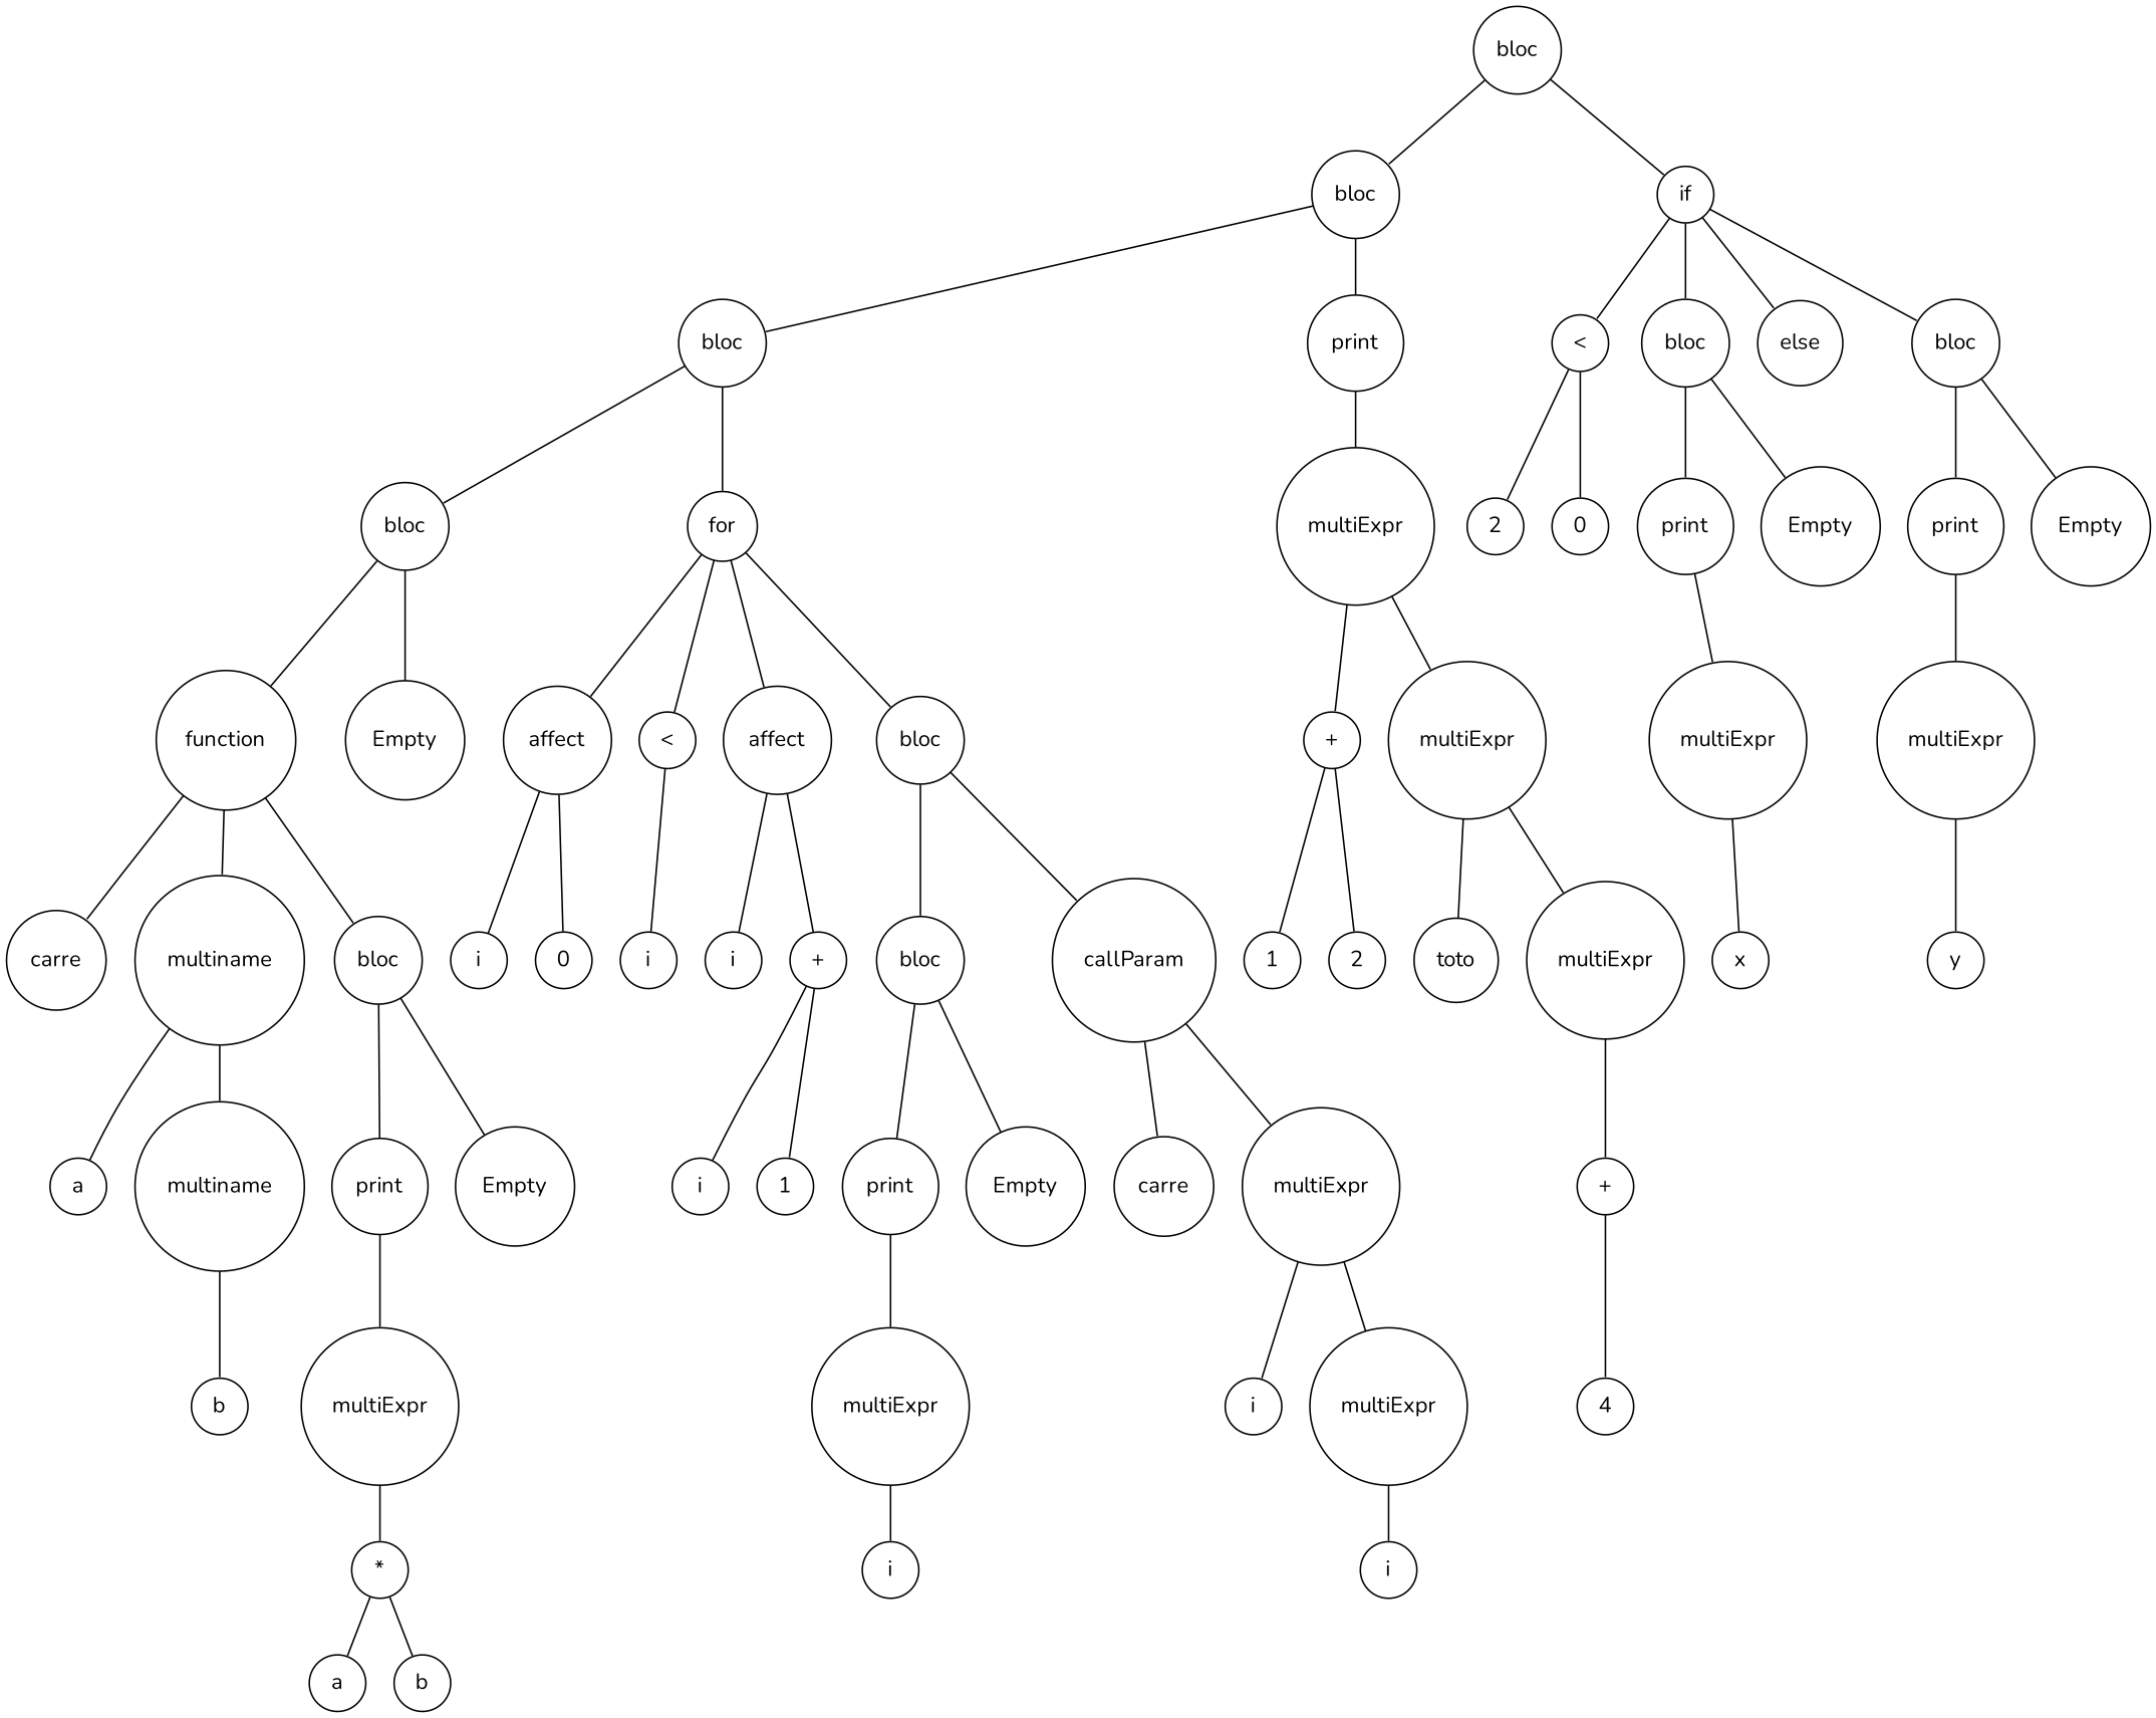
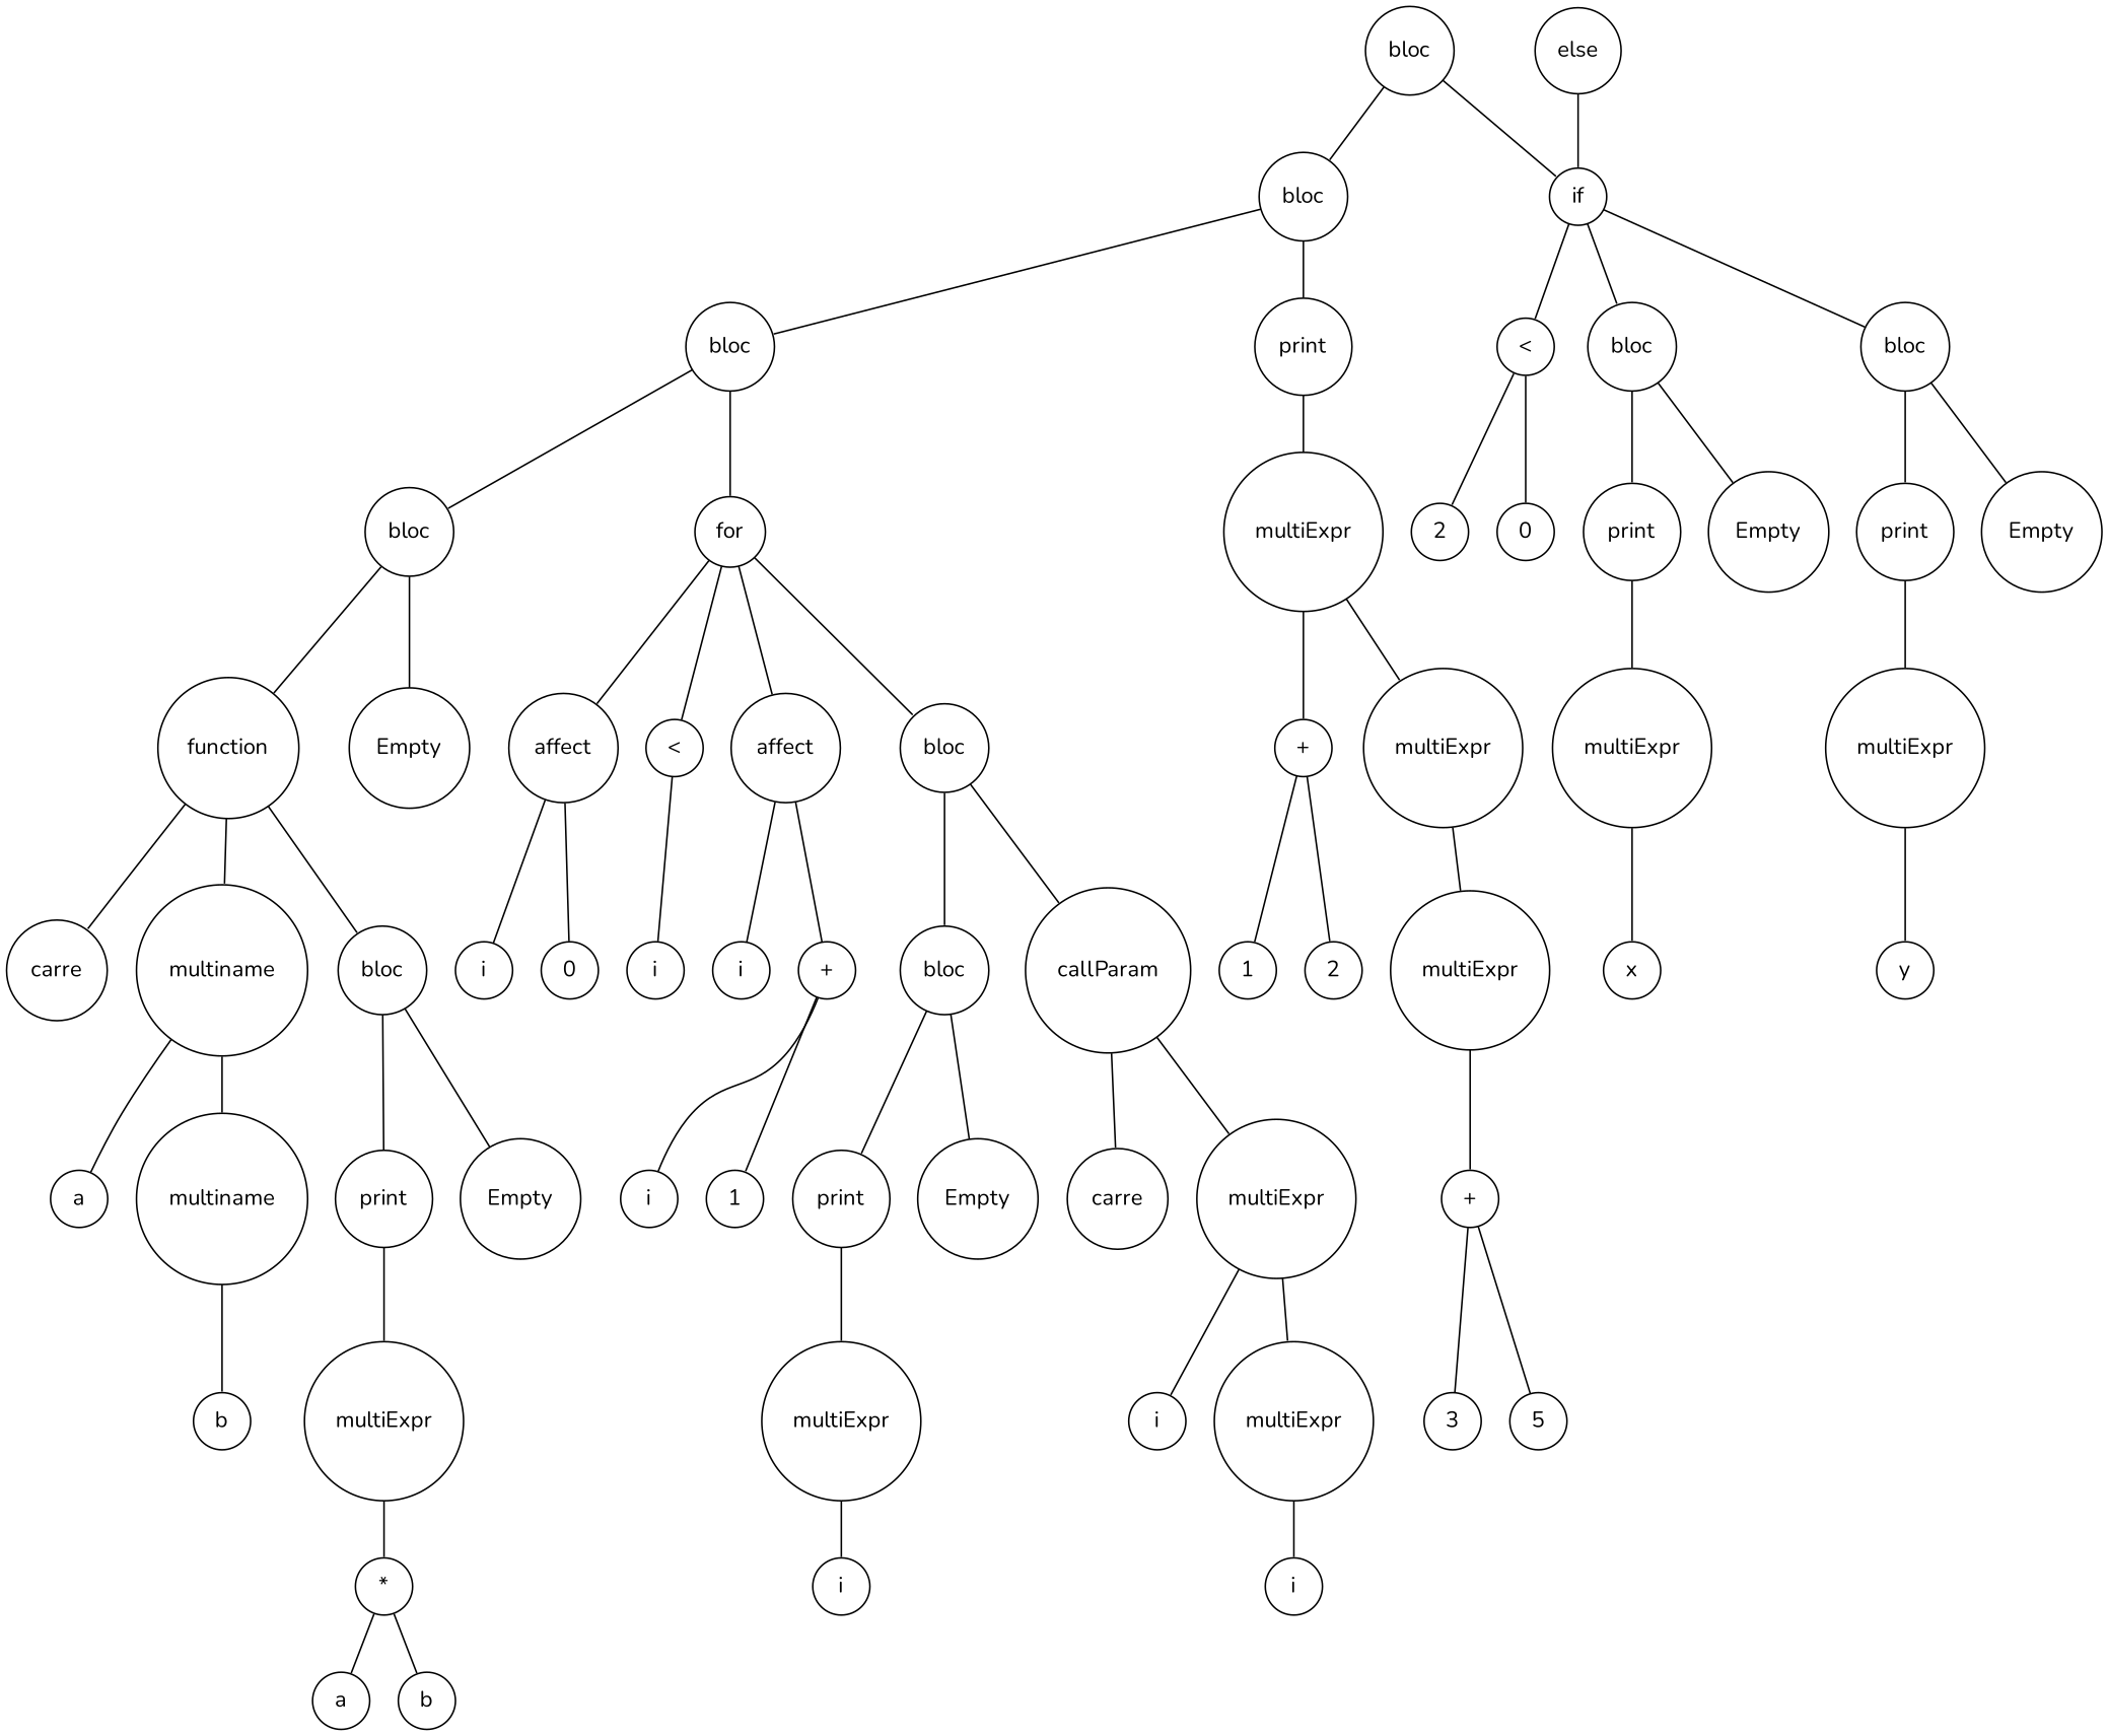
  digraph {
    fontname=Nunito
    node [fontname=Nunito shape=circle]
    edge [arrowsize=0 fontname=Nunito]
    n1 [label=bloc]
    n2 [label=bloc]
    n3 [label=if]
    n4 [label=bloc]
    n5 [label=print]
    n6 [label="<"]
    n7 [label=bloc]
    n8 [label=else]
    n9 [label=bloc]
    n10 [label=bloc]
    n11 [label=for]
    n12 [label=multiExpr]
    n13 [label=function]
    n14 [label=Empty]
    n15 [label=affect]
    n16 [label="<"]
    n17 [label=affect]
    n18 [label=bloc]
    n19 [label=carre]
    n20 [label=multiname]
    n21 [label=bloc]
    n22 [label=a]
    n23 [label=multiname]
    n24 [label=print]
    n25 [label=Empty]
    n26 [label=b]
    n27 [label=multiExpr]
    n28 [label="*"]
    n29 [label=a]
    n30 [label=b]
    n31 [label=i]
    n32 [label=0]
    n33 [label=i]
    n34 [label=i]
    n35 [label="+"]
    n36 [label=bloc]
    n37 [label=callParam]
    n38 [label=i]
    n39 [label=1]
    n40 [label=print]
    n41 [label=Empty]
    n42 [label=carre]
    n43 [label=multiExpr]
    n44 [label=multiExpr]
    n45 [label=i]
    n46 [label=i]
    n47 [label=multiExpr]
    n48 [label=i]
    n49 [label="+"]
    n50 [label=multiExpr]
    n51 [label=1]
    n52 [label=2]
-   n53 [label=toto]
    n54 [label=multiExpr]
    n55 [label="+"]
-   n57 [label=4]
+   n56 [label=3]
+   n57 [label=5]
    n58 [label=2]
    n59 [label=0]
    n60 [label=print]
    n61 [label=Empty]
    n62 [label=print]
    n63 [label=Empty]
    n64 [label=multiExpr]
    n65 [label=x]
    n66 [label=multiExpr]
    n67 [label=y]
    n1 -> n2
    n1 -> n3
    n2 -> n4
    n2 -> n5
    n3 -> n6
    n3 -> n7
-   n3 -> n8
+   n8 -> n3
    n3 -> n9
    n4 -> n10
    n4 -> n11
    n5 -> n12
    n6 -> n58
    n6 -> n59
    n7 -> n60
    n7 -> n61
    n9 -> n62
    n9 -> n63
    n10 -> n13
    n10 -> n14
    n11 -> n15
    n11 -> n16
    n11 -> n17
    n11 -> n18
    n12 -> n49
    n12 -> n50
    n13 -> n19
    n13 -> n20
    n13 -> n21
    n15 -> n31
    n15 -> n32
    n16 -> n33
    n17 -> n34
    n17 -> n35
    n18 -> n36
    n18 -> n37
    n20 -> n22
    n20 -> n23
    n21 -> n24
    n21 -> n25
    n23 -> n26
    n24 -> n27
    n27 -> n28
    n28 -> n29
    n28 -> n30
    n35 -> n38
    n35 -> n39
    n36 -> n40
    n36 -> n41
    n37 -> n42
    n37 -> n43
    n40 -> n44
    n43 -> n46
    n43 -> n47
    n44 -> n45
    n47 -> n48
    n49 -> n51
    n49 -> n52
-   n50 -> n53
    n50 -> n54
    n54 -> n55
+   n55 -> n56
    n55 -> n57
    n60 -> n64
    n62 -> n66
    n64 -> n65
    n66 -> n67
  }
